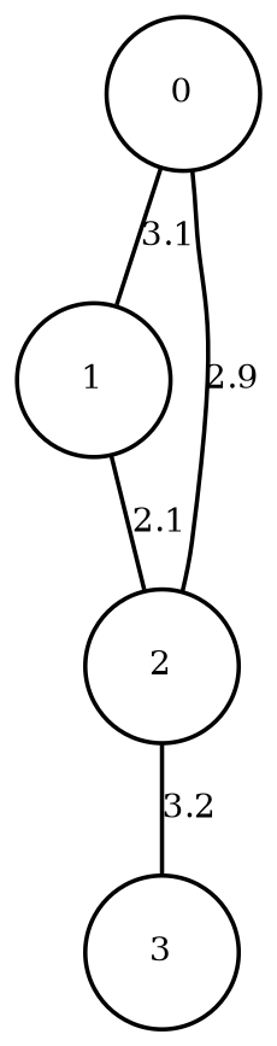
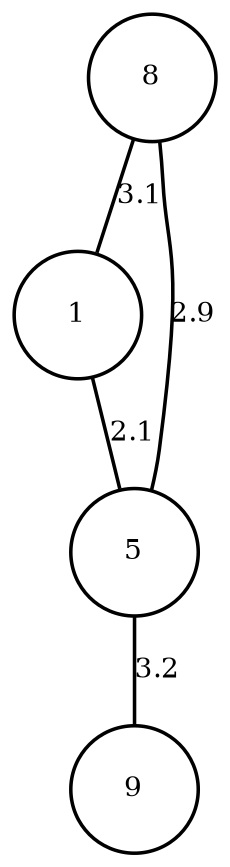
  graph {
    nodesep=0.1
    ranksep=0.3
    node [fontsize=8 shape=circle]
    edge [arrowsize=0.6 fontsize=8]
-   0
+   0 [label=8]
    1
-   2
-   3
+   2 [label=5]
+   3 [label=9]
    0 -- 1 [label=3.1]
    0 -- 2 [label=2.9]
    1 -- 2 [label=2.1]
    2 -- 3 [label=3.2]
  }
